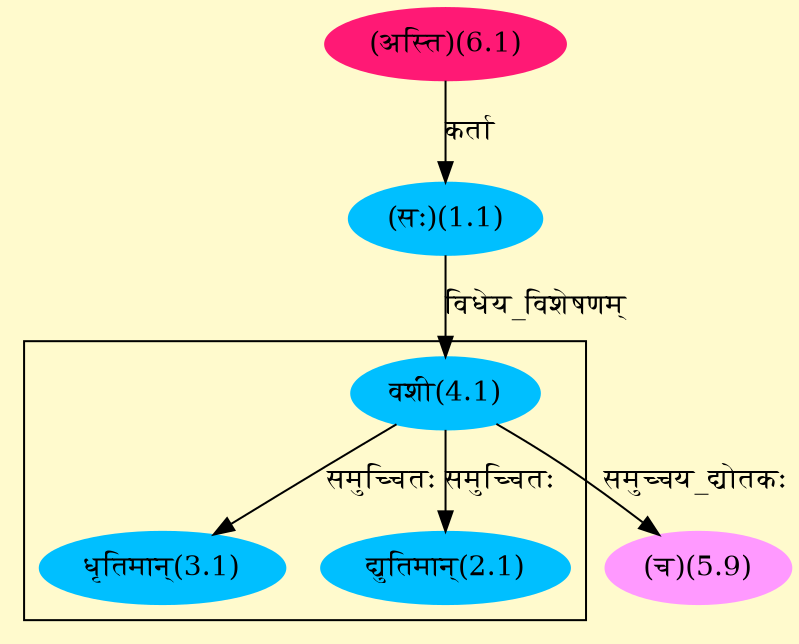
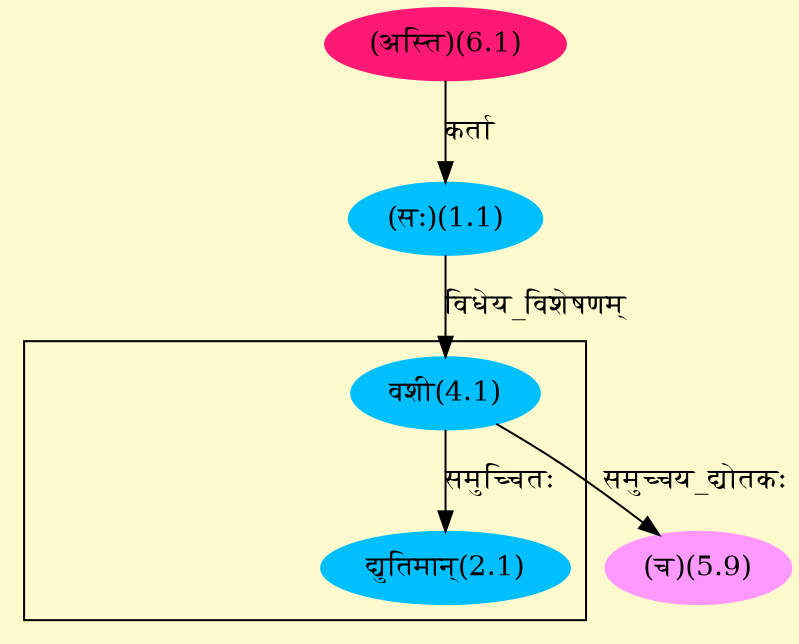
  digraph {
    bgcolor=lemonchiffon1
    compound=true
    rankdir=BT
    node [color="#00BFFF" style=filled]
    edge [dir=back]
    n1 [label="द्युतिमान्(2.1)"]
    n2 [label="वशी(4.1)"]
-   n3 [label="धृतिमान्(3.1)"]
    n4 [label="(सः)(1.1)"]
    n5 [color="#FF1975" label="(अस्ति)(6.1)"]
    n6 [color="#FF99FF" label="(च)(5.9)"]
    subgraph cluster_1 {
      n1
      n2
-     n3
    }
    n1 -> n2 [label="समुच्चितः"]
    n2 -> n4 [label="विधेय_विशेषणम्"]
-   n3 -> n2 [label="समुच्चितः"]
    n4 -> n5 [label="कर्ता"]
    n6 -> n2 [label="समुच्चय_द्योतकः"]
  }
